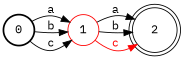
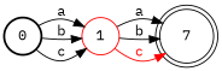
  digraph {
    nodesep=0.25
    rankdir=LR
    ranksep=0.4
    fontname="IBM Plex Mono"
    node [fixedsize=true fontsize=14 penwidth=1.0 shape=circle fontname="IBM Plex Mono"]
    edge [fontsize=14 fontname="IBM Plex Mono"]
    n1 [height=0.5 label=0 penwidth=2.0]
    n2 [color=red height=0.5 label=1]
-   n3 [height=0.5 label=2 shape=doublecircle]
+   n3 [height=0.5 label=7 shape=doublecircle]
    n1 -> n2 [label=a]
    n1 -> n2 [label=b]
    n1 -> n2 [label=c]
    n2 -> n3 [label=a]
    n2 -> n3 [label=b]
    n2 -> n3 [color=red fontcolor=red label=c]
  }
